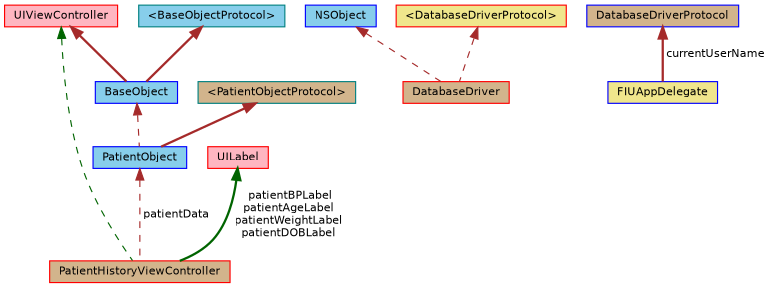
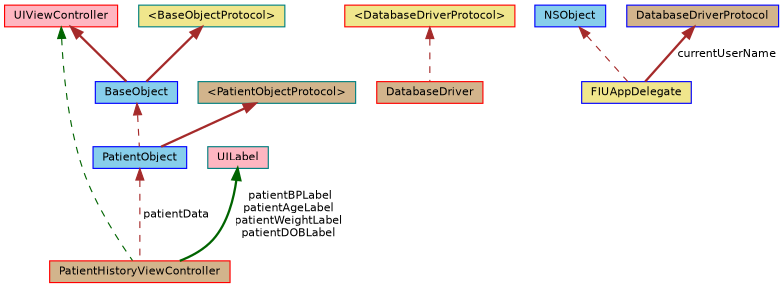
  digraph {
    node [color=blue fillcolor=tan fontname=Helvetica fontsize=10 shape=record style=filled]
    edge [color=brown dir=back fontname=Helvetica fontsize=10 labelfontname=Helvetica labelfontsize=10 style=dashed]
    n1 [color=red fontcolor=black height=0.2 label=PatientHistoryViewController width=0.4]
    n2 [color=red fillcolor=lightpink height=0.2 label=UIViewController width=0.4]
    n3 [fillcolor=skyblue height=0.2 label=BaseObject width=0.4]
    n4 [fillcolor=skyblue height=0.2 label=PatientObject width=0.4]
    n5 [color=red height=0.2 label=DatabaseDriver width=0.4]
    n6 [fillcolor=skyblue height=0.2 label=NSObject width=0.4]
    n7 [color=red fillcolor=khaki height=0.2 label="\<DatabaseDriverProtocol\>" width=0.4]
    n8 [fillcolor=khaki height=0.2 label=FIUAppDelegate width=0.4]
    n9 [height=0.2 label=DatabaseDriverProtocol width=0.4]
-   n10 [color=teal fillcolor=skyblue height=0.2 label="\<BaseObjectProtocol\>" width=0.4]
+   n10 [color=teal fillcolor=khaki height=0.2 label="\<BaseObjectProtocol\>" width=0.4]
    n11 [color=teal height=0.2 label="\<PatientObjectProtocol\>" width=0.4]
-   n12 [color=red fillcolor=lightpink height=0.2 label=UILabel width=0.4]
+   n12 [color=teal fillcolor=lightpink height=0.2 label=UILabel width=0.4]
    n2 -> n1 [color=darkgreen]
    n2 -> n3 [style=bold]
    n3 -> n4
    n4 -> n1 [label=" patientData"]
-   n6 -> n5
+   n6 -> n8
    n7 -> n5
    n9 -> n8 [label=" currentUserName" style=bold]
    n10 -> n3 [style=bold]
    n11 -> n4 [style=bold]
    n12 -> n1 [color=darkgreen label=" patientBPLabel\npatientAgeLabel\npatientWeightLabel\npatientDOBLabel" style=bold]
  }
